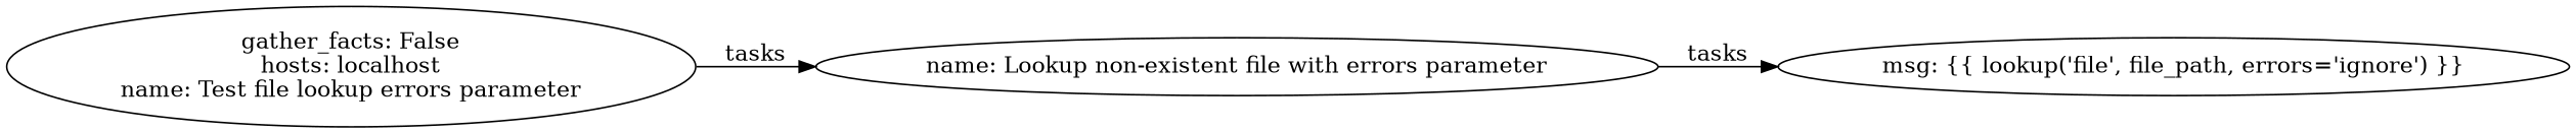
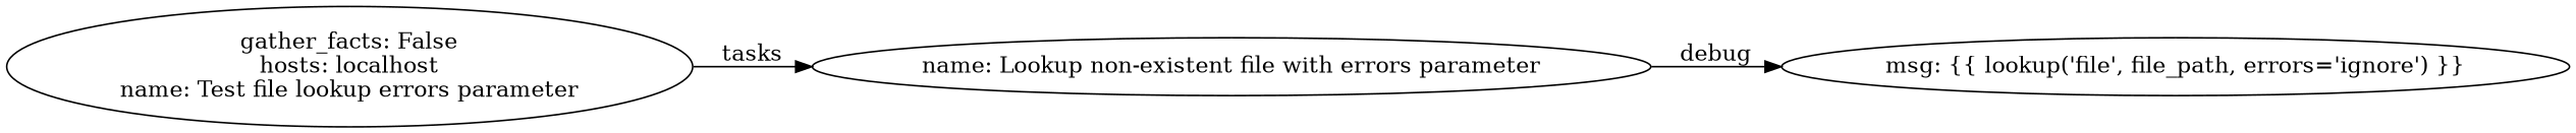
  digraph {
    rankdir=LR
    n1 [label="msg: {{ lookup('file', file_path, errors='ignore') }}\n"]
    n2 [label="name: Lookup non-existent file with errors parameter\n"]
    n3 [label="gather_facts: False\nhosts: localhost\nname: Test file lookup errors parameter\n"]
-   n2 -> n1 [label=tasks]
+   n2 -> n1 [label=debug]
    n3 -> n2 [label=tasks]
  }
